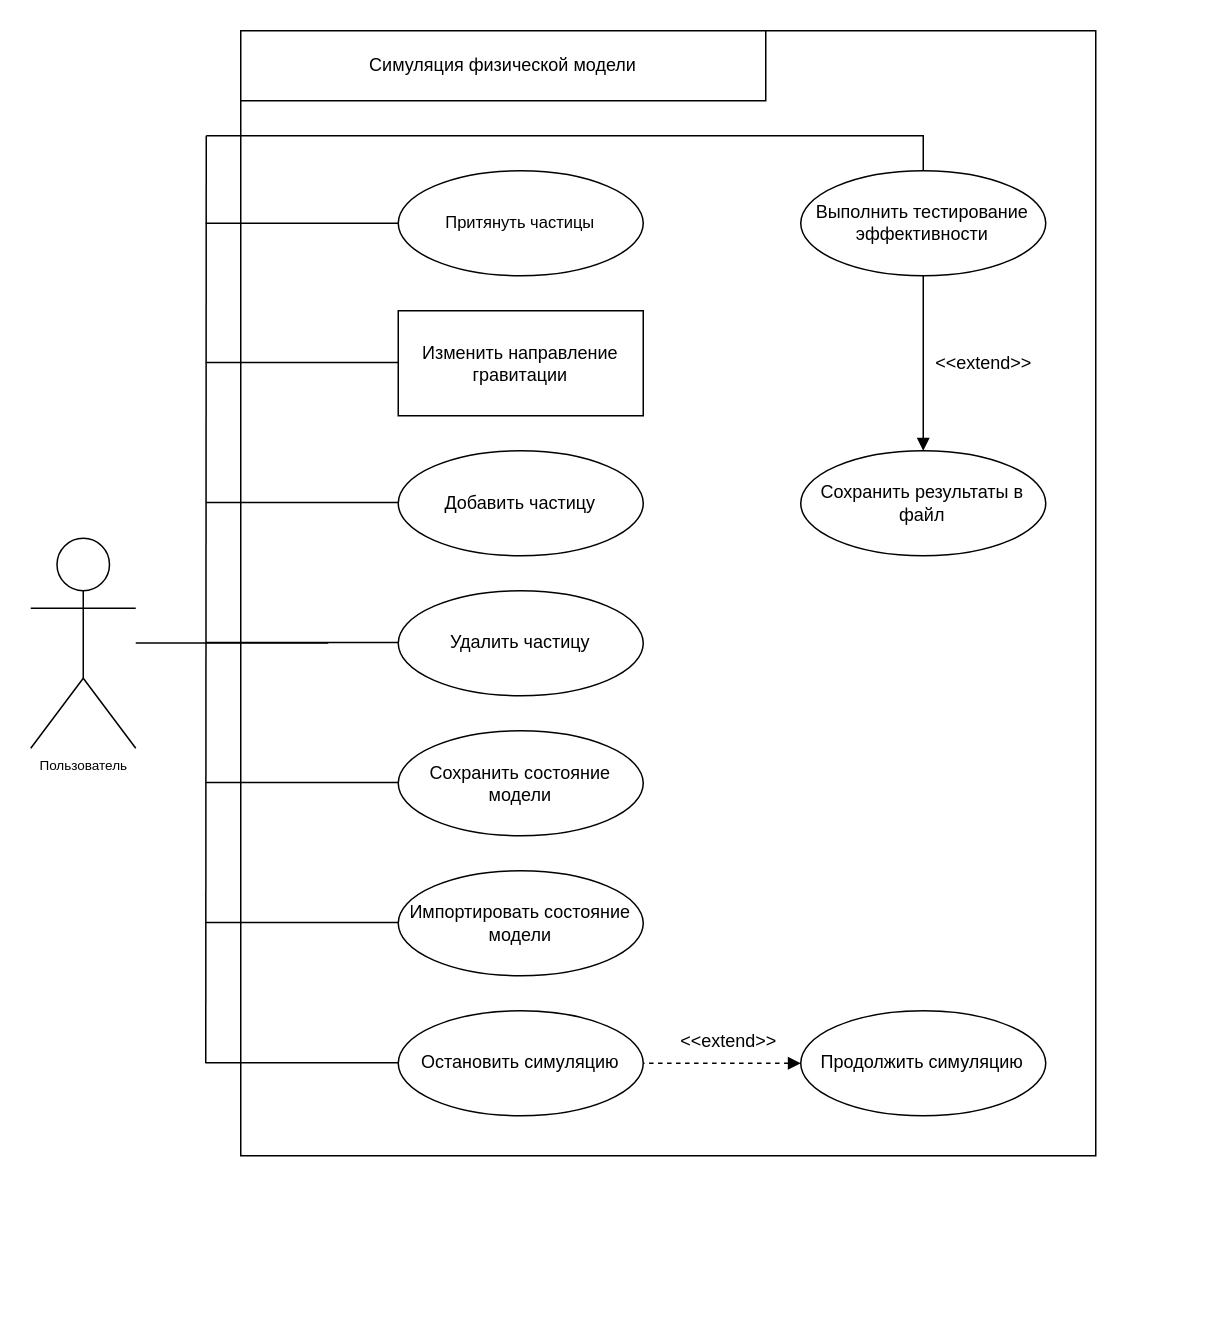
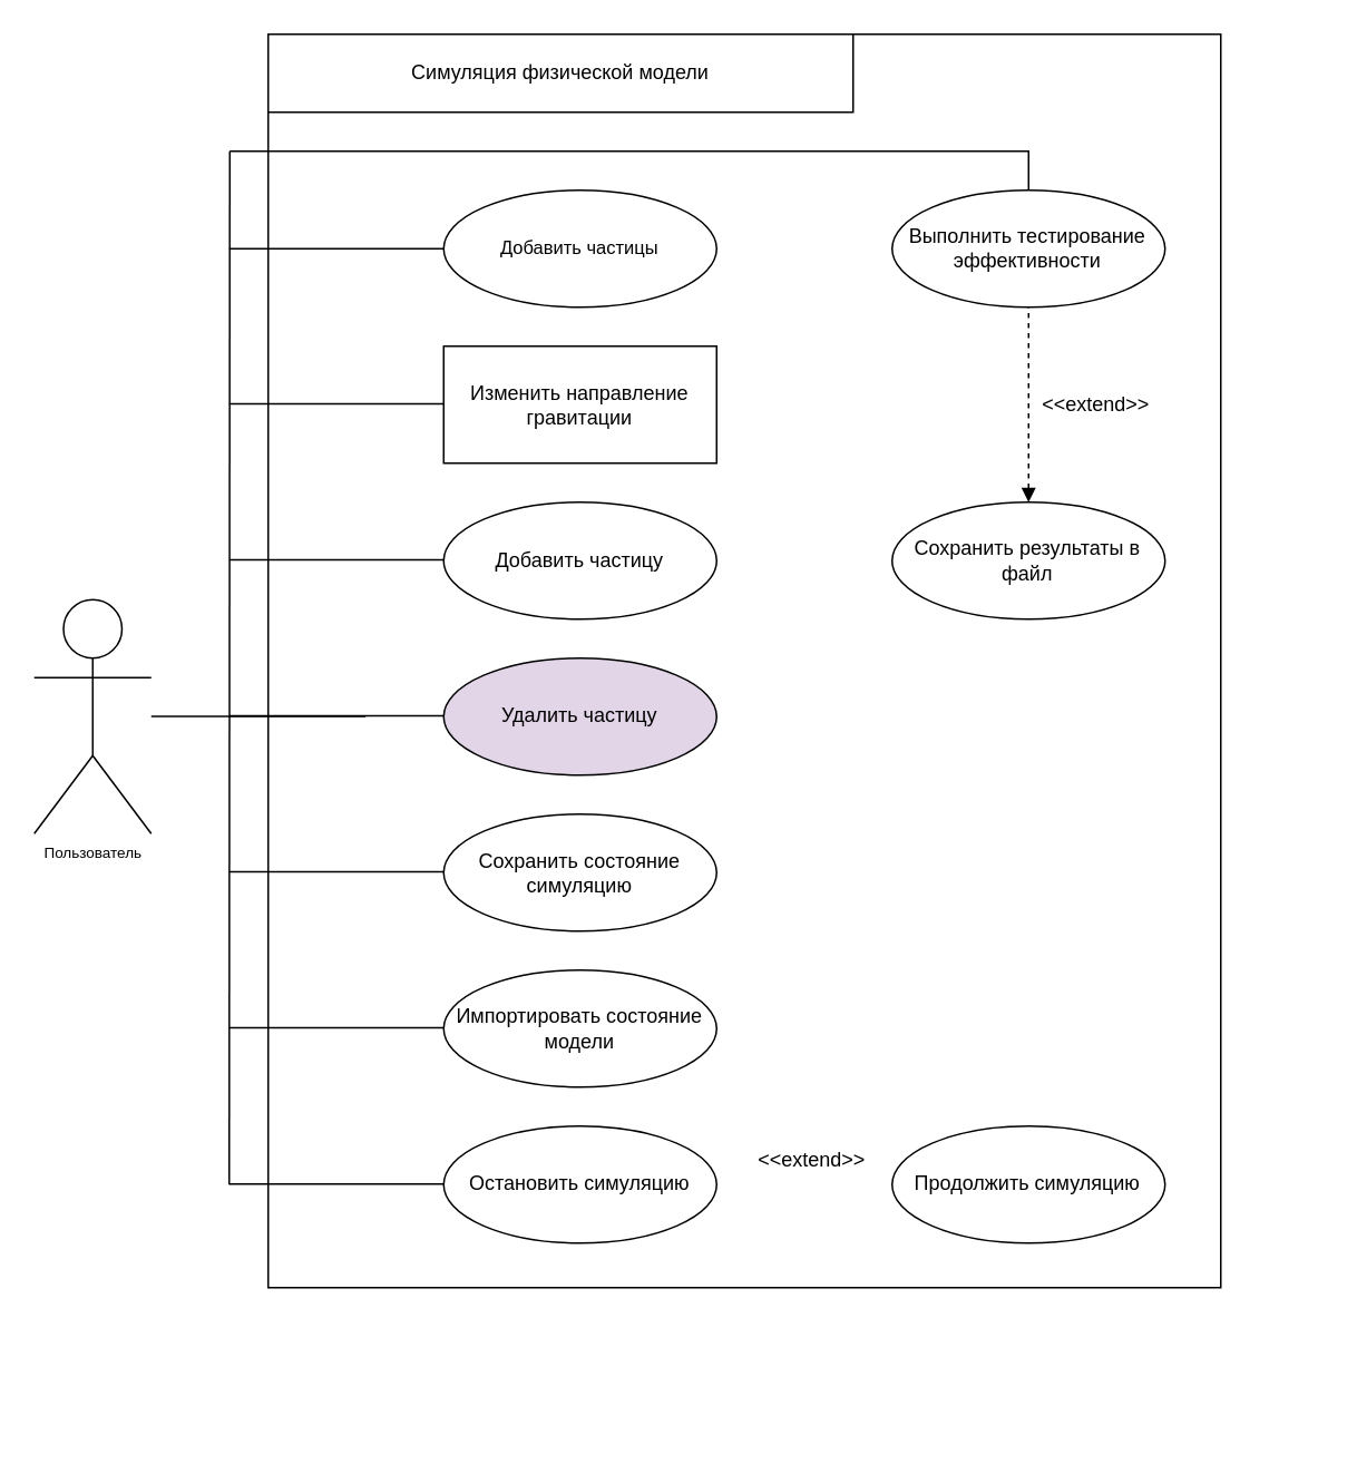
  <mxCell id="0" />
  <mxCell id="1" parent="0" />
  <mxCell id="2" value="" style="group;fontSize=12;" parent="1" vertex="1" connectable="0"><mxGeometry x="20" y="20" width="770" height="840" as="geometry" /></mxCell>
  <mxCell id="3" value="Пользователь" style="shape=umlActor;verticalLabelPosition=bottom;verticalAlign=top;html=1;outlineConnect=0;fontSize=9;" parent="2" vertex="1"><mxGeometry y="338.333" width="70" height="140.0" as="geometry" /></mxCell>
  <mxCell id="4" value="" style="rounded=0;whiteSpace=wrap;html=1;" parent="2" vertex="1"><mxGeometry x="140" width="570" height="750" as="geometry" /></mxCell>
  <mxCell id="5" value="Симуляция физической модели" style="rounded=0;whiteSpace=wrap;html=1;fontSize=12;" parent="2" vertex="1"><mxGeometry x="140" width="350" height="46.667" as="geometry" /></mxCell>
- <mxCell id="6" value="&lt;span style=&quot;font-weight: normal; font-style: normal;&quot;&gt;Притянуть частицы&lt;/span&gt;" style="ellipse;whiteSpace=wrap;html=1;fontSize=11;fontStyle=3" parent="2" vertex="1"><mxGeometry x="245" y="93.333" width="163.333" height="70.0" as="geometry" /></mxCell>
+ <mxCell id="6" value="&lt;span style=&quot;font-weight: normal; font-style: normal;&quot;&gt;Добавить частицы&lt;/span&gt;" style="ellipse;whiteSpace=wrap;html=1;fontSize=11;fontStyle=3" parent="2" vertex="1"><mxGeometry x="245" y="93.333" width="163.333" height="70.0" as="geometry" /></mxCell>
  <mxCell id="7" value="Изменить направление гравитации" style="whiteSpace=wrap;html=1;fontSize=12;rounded=0;" parent="2" vertex="1"><mxGeometry x="245" y="186.667" width="163.333" height="70.0" as="geometry" /></mxCell>
  <mxCell id="8" value="Добавить частицу" style="ellipse;whiteSpace=wrap;html=1;fontSize=12;" parent="2" vertex="1"><mxGeometry x="245" y="280.0" width="163.333" height="70.0" as="geometry" /></mxCell>
- <mxCell id="9" value="Удалить частицу" style="ellipse;whiteSpace=wrap;html=1;fontSize=12;" parent="2" vertex="1"><mxGeometry x="245" y="373.333" width="163.333" height="70.0" as="geometry" /></mxCell>
- <mxCell id="10" value="Сохранить состояние модели" style="ellipse;whiteSpace=wrap;html=1;fontSize=12;" parent="2" vertex="1"><mxGeometry x="245" y="466.667" width="163.333" height="70.0" as="geometry" /></mxCell>
+ <mxCell id="9" value="Удалить частицу" style="ellipse;whiteSpace=wrap;html=1;fontSize=12;fillColor=#e1d5e7;" parent="2" vertex="1"><mxGeometry x="245" y="373.333" width="163.333" height="70.0" as="geometry" /></mxCell>
+ <mxCell id="10" value="Сохранить состояние симуляцию" style="ellipse;whiteSpace=wrap;html=1;fontSize=12;" parent="2" vertex="1"><mxGeometry x="245" y="466.667" width="163.333" height="70.0" as="geometry" /></mxCell>
  <mxCell id="11" value="Импортировать состояние модели" style="ellipse;whiteSpace=wrap;html=1;fontSize=12;" parent="2" vertex="1"><mxGeometry x="245" y="560.0" width="163.333" height="70.0" as="geometry" /></mxCell>
  <mxCell id="12" value="" style="endArrow=none;html=1;rounded=0;exitX=0;exitY=0.5;exitDx=0;exitDy=0;" parent="2" source="6" edge="1"><mxGeometry width="50" height="50" relative="1" as="geometry"><mxPoint x="245" y="128.333" as="sourcePoint" /><mxPoint x="116.667" y="128.333" as="targetPoint" /></mxGeometry></mxCell>
  <mxCell id="13" value="" style="endArrow=none;html=1;rounded=0;" parent="2" edge="1"><mxGeometry width="50" height="50" relative="1" as="geometry"><mxPoint x="116.667" y="688.333" as="sourcePoint" /><mxPoint x="117" y="70" as="targetPoint" /></mxGeometry></mxCell>
  <mxCell id="14" value="" style="endArrow=none;html=1;rounded=0;exitX=0;exitY=0.5;exitDx=0;exitDy=0;" parent="2" edge="1"><mxGeometry width="50" height="50" relative="1" as="geometry"><mxPoint x="245" y="221.2" as="sourcePoint" /><mxPoint x="116.667" y="221.2" as="targetPoint" /></mxGeometry></mxCell>
  <mxCell id="15" value="" style="endArrow=none;html=1;rounded=0;exitX=0;exitY=0.5;exitDx=0;exitDy=0;" parent="2" edge="1"><mxGeometry width="50" height="50" relative="1" as="geometry"><mxPoint x="245" y="314.533" as="sourcePoint" /><mxPoint x="116.667" y="314.533" as="targetPoint" /></mxGeometry></mxCell>
  <mxCell id="16" value="" style="endArrow=none;html=1;rounded=0;exitX=0;exitY=0.5;exitDx=0;exitDy=0;" parent="2" edge="1"><mxGeometry width="50" height="50" relative="1" as="geometry"><mxPoint x="245" y="407.867" as="sourcePoint" /><mxPoint x="116.667" y="407.867" as="targetPoint" /></mxGeometry></mxCell>
  <mxCell id="17" value="" style="endArrow=none;html=1;rounded=0;exitX=0;exitY=0.5;exitDx=0;exitDy=0;" parent="2" edge="1"><mxGeometry width="50" height="50" relative="1" as="geometry"><mxPoint x="245" y="501.2" as="sourcePoint" /><mxPoint x="116.667" y="501.2" as="targetPoint" /></mxGeometry></mxCell>
  <mxCell id="18" value="" style="endArrow=none;html=1;rounded=0;exitX=0;exitY=0.5;exitDx=0;exitDy=0;" parent="2" edge="1"><mxGeometry width="50" height="50" relative="1" as="geometry"><mxPoint x="245" y="594.533" as="sourcePoint" /><mxPoint x="116.667" y="594.533" as="targetPoint" /></mxGeometry></mxCell>
  <mxCell id="19" value="Остановить симуляцию" style="ellipse;whiteSpace=wrap;html=1;fontSize=12;" parent="2" vertex="1"><mxGeometry x="245" y="653.333" width="163.333" height="70.0" as="geometry" /></mxCell>
  <mxCell id="20" value="Продолжить симуляцию" style="ellipse;whiteSpace=wrap;html=1;fontSize=12;" parent="2" vertex="1"><mxGeometry x="513.33" y="653.337" width="163.333" height="70.0" as="geometry" /></mxCell>
  <mxCell id="21" value="" style="endArrow=none;html=1;rounded=0;exitX=0;exitY=0.5;exitDx=0;exitDy=0;" parent="2" edge="1"><mxGeometry width="50" height="50" relative="1" as="geometry"><mxPoint x="245" y="687.937" as="sourcePoint" /><mxPoint x="116.667" y="687.937" as="targetPoint" /></mxGeometry></mxCell>
- <mxCell id="22" value="" style="endArrow=none;dashed=1;html=1;rounded=0;entryX=1;entryY=0.5;entryDx=0;entryDy=0;exitX=0;exitY=0.5;exitDx=0;exitDy=0;startArrow=block;startFill=1;" parent="2" source="20" target="19" edge="1"><mxGeometry width="50" height="50" relative="1" as="geometry"><mxPoint x="441" y="781.667" as="sourcePoint" /><mxPoint x="396.667" y="676.667" as="targetPoint" /><Array as="points"><mxPoint x="466.667" y="688.333" /></Array></mxGeometry></mxCell>
  <mxCell id="23" value="&amp;lt;&amp;lt;extend&amp;gt;&amp;gt;" style="text;html=1;align=center;verticalAlign=middle;resizable=0;points=[];autosize=1;strokeColor=none;fillColor=none;fontSize=12;" parent="2" vertex="1"><mxGeometry x="419.999" y="658.688" width="90" height="30" as="geometry" /></mxCell>
  <mxCell id="24" value="Выполнить тестирование эффективности" style="ellipse;whiteSpace=wrap;html=1;fontSize=12;" parent="2" vertex="1"><mxGeometry x="513.333" y="93.333" width="163.333" height="70.0" as="geometry" /></mxCell>
  <mxCell id="25" value="Сохранить результаты в файл" style="ellipse;whiteSpace=wrap;html=1;fontSize=12;" parent="2" vertex="1"><mxGeometry x="513.333" y="280.0" width="163.333" height="70.0" as="geometry" /></mxCell>
- <mxCell id="26" value="" style="endArrow=none;dashed=0;html=1;rounded=0;entryX=0.5;entryY=1;entryDx=0;entryDy=0;exitX=0.5;exitY=0;exitDx=0;exitDy=0;startArrow=block;startFill=1;" parent="2" source="25" target="24" edge="1"><mxGeometry width="50" height="50" relative="1" as="geometry"><mxPoint x="434.0" y="805.0" as="sourcePoint" /><mxPoint x="431.667" y="711.667" as="targetPoint" /><Array as="points"><mxPoint x="595" y="210" /></Array></mxGeometry></mxCell>
+ <mxCell id="26" value="" style="endArrow=none;dashed=1;html=1;rounded=0;entryX=0.5;entryY=1;entryDx=0;entryDy=0;exitX=0.5;exitY=0;exitDx=0;exitDy=0;startArrow=block;startFill=1;" parent="2" source="25" target="24" edge="1"><mxGeometry width="50" height="50" relative="1" as="geometry"><mxPoint x="434.0" y="805.0" as="sourcePoint" /><mxPoint x="431.667" y="711.667" as="targetPoint" /><Array as="points"><mxPoint x="595" y="210" /></Array></mxGeometry></mxCell>
  <mxCell id="27" value="" style="endArrow=none;html=1;rounded=0;exitX=0;exitY=0.5;exitDx=0;exitDy=0;" parent="2" edge="1"><mxGeometry width="50" height="50" relative="1" as="geometry"><mxPoint x="198.333" y="408.1" as="sourcePoint" /><mxPoint x="70" y="408.1" as="targetPoint" /></mxGeometry></mxCell>
  <mxCell id="28" value="&amp;lt;&amp;lt;extend&amp;gt;&amp;gt;" style="text;html=1;align=center;verticalAlign=middle;resizable=0;points=[];autosize=1;strokeColor=none;fillColor=none;fontSize=12;" parent="2" vertex="1"><mxGeometry x="589.68" y="207.165" width="90" height="30" as="geometry" /></mxCell>
  <mxCell id="29" value="" style="endArrow=none;html=1;rounded=0;exitX=0.5;exitY=0;exitDx=0;exitDy=0;" edge="1" parent="2" source="24"><mxGeometry width="50" height="50" relative="1" as="geometry"><mxPoint x="594" y="78" as="sourcePoint" /><mxPoint x="117" y="70" as="targetPoint" /><Array as="points"><mxPoint x="595" y="70" /></Array></mxGeometry></mxCell>
